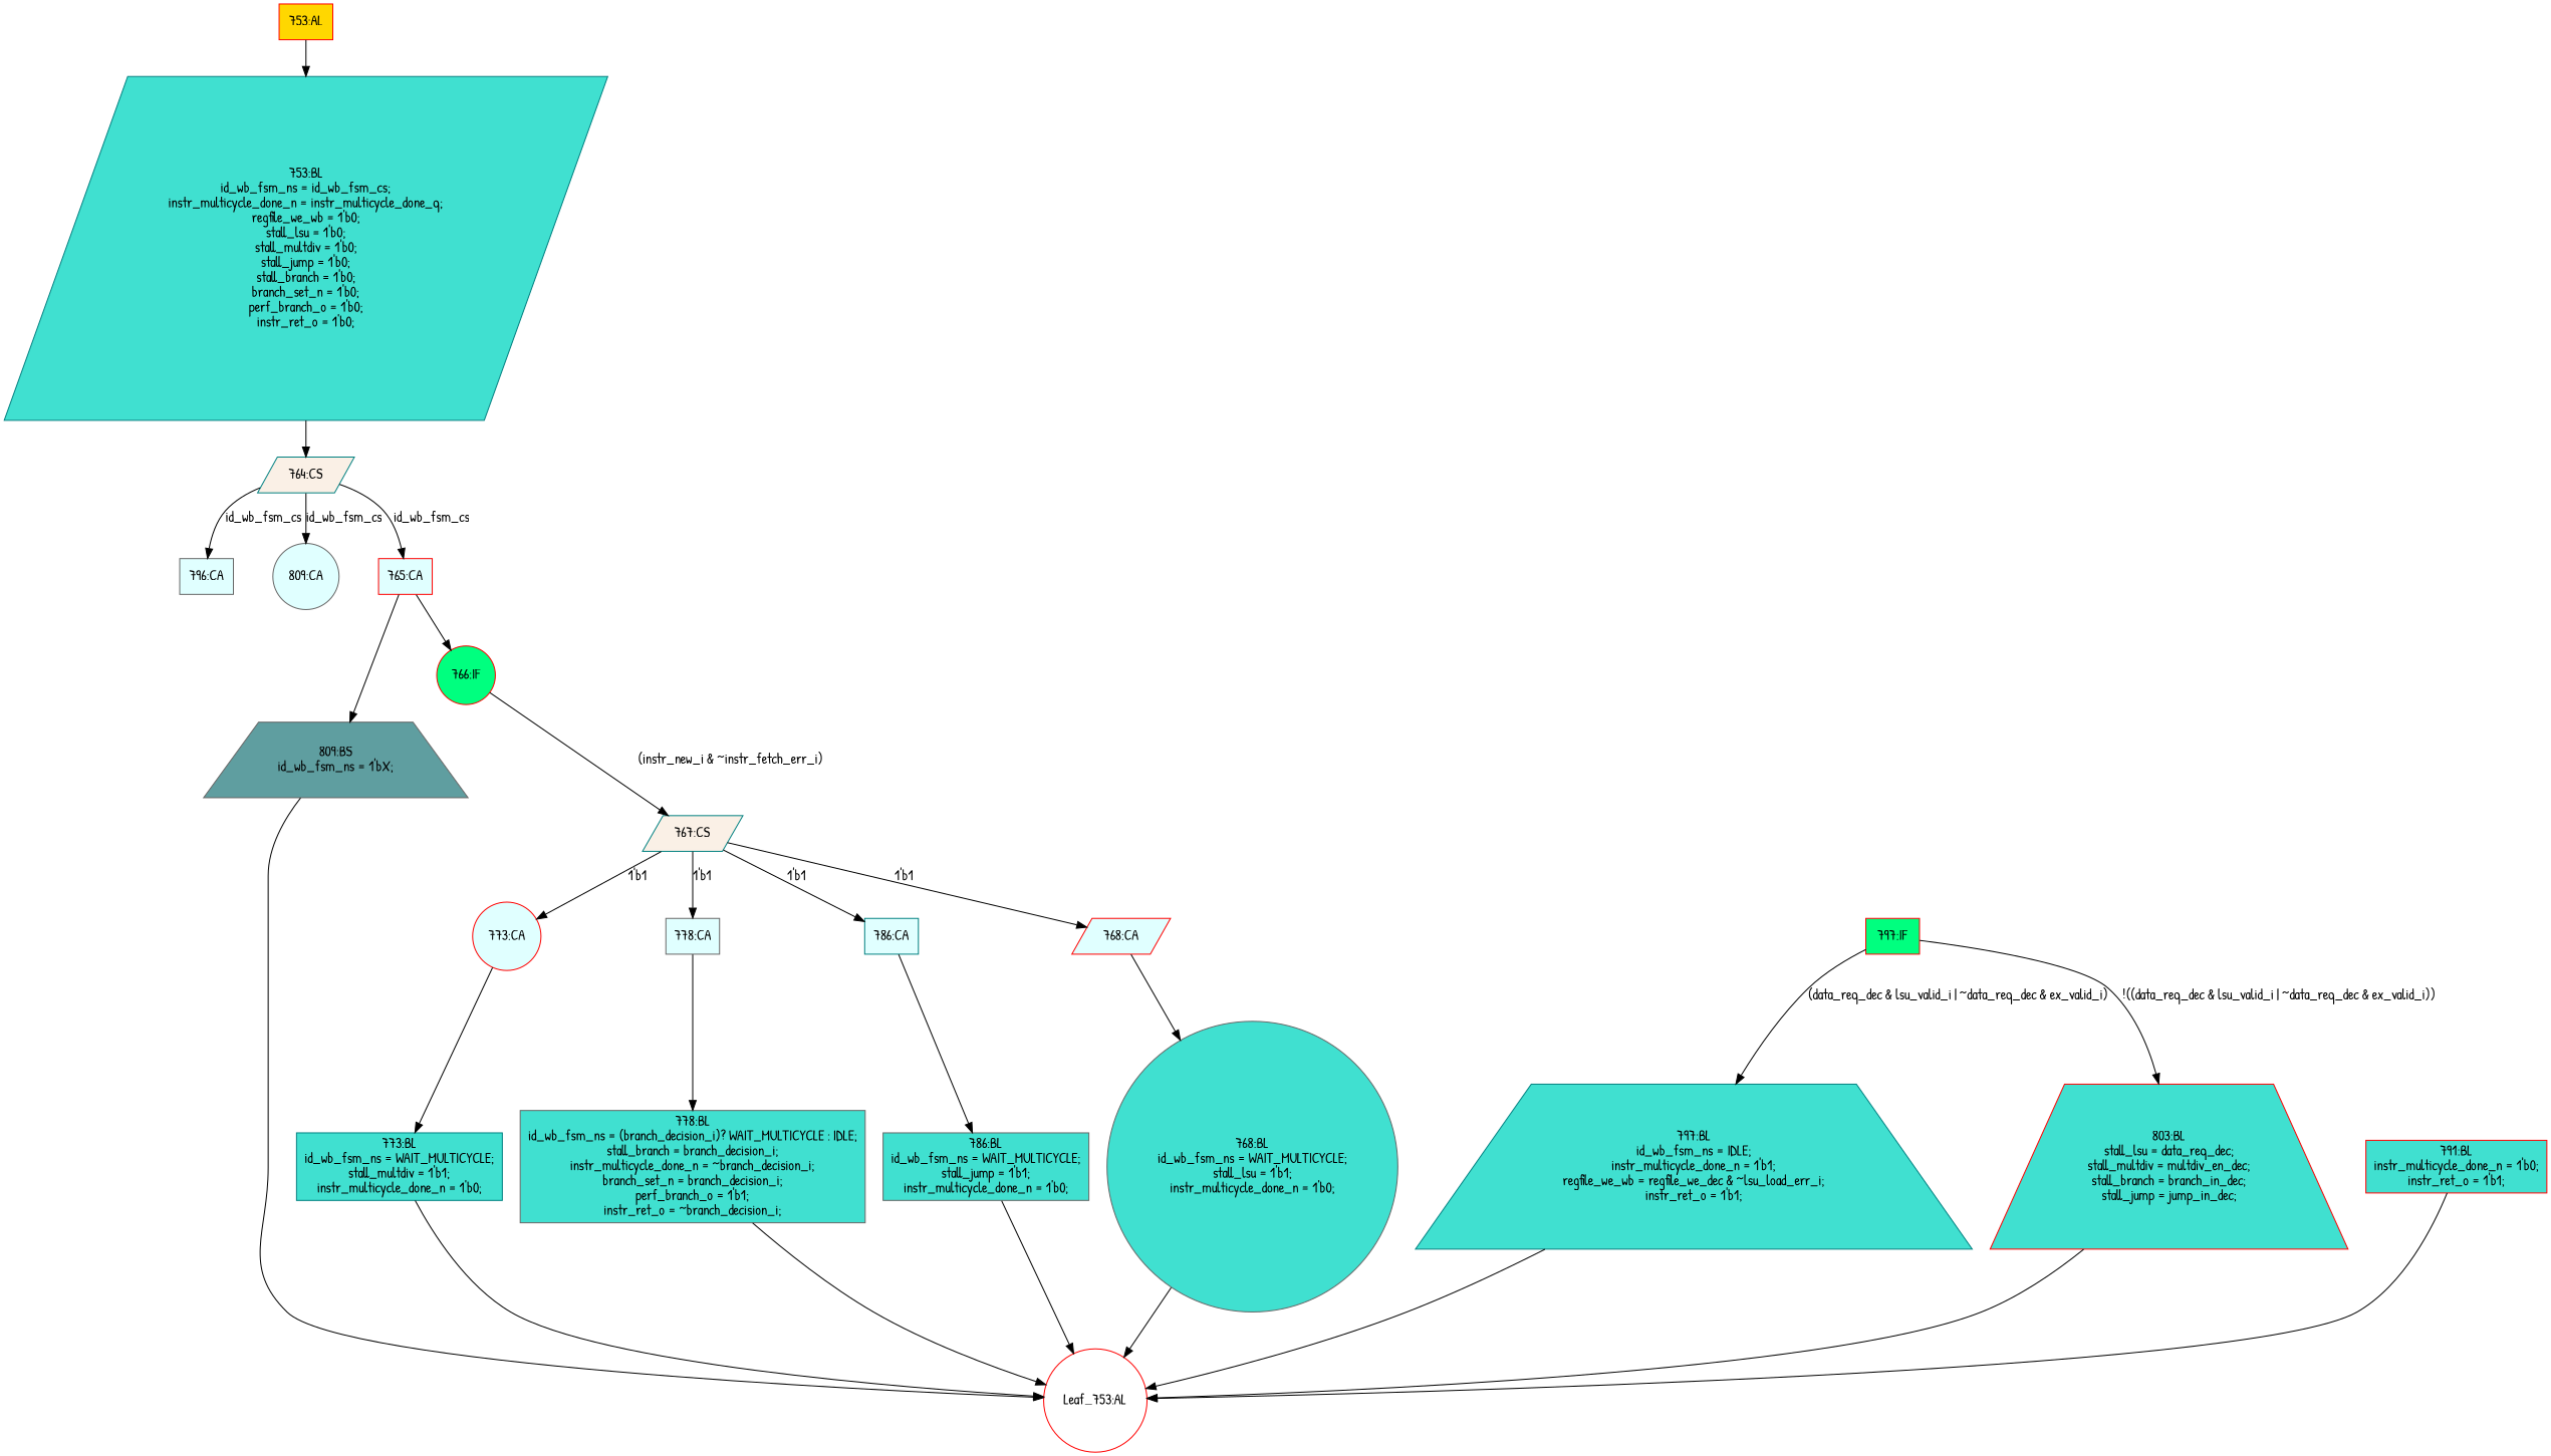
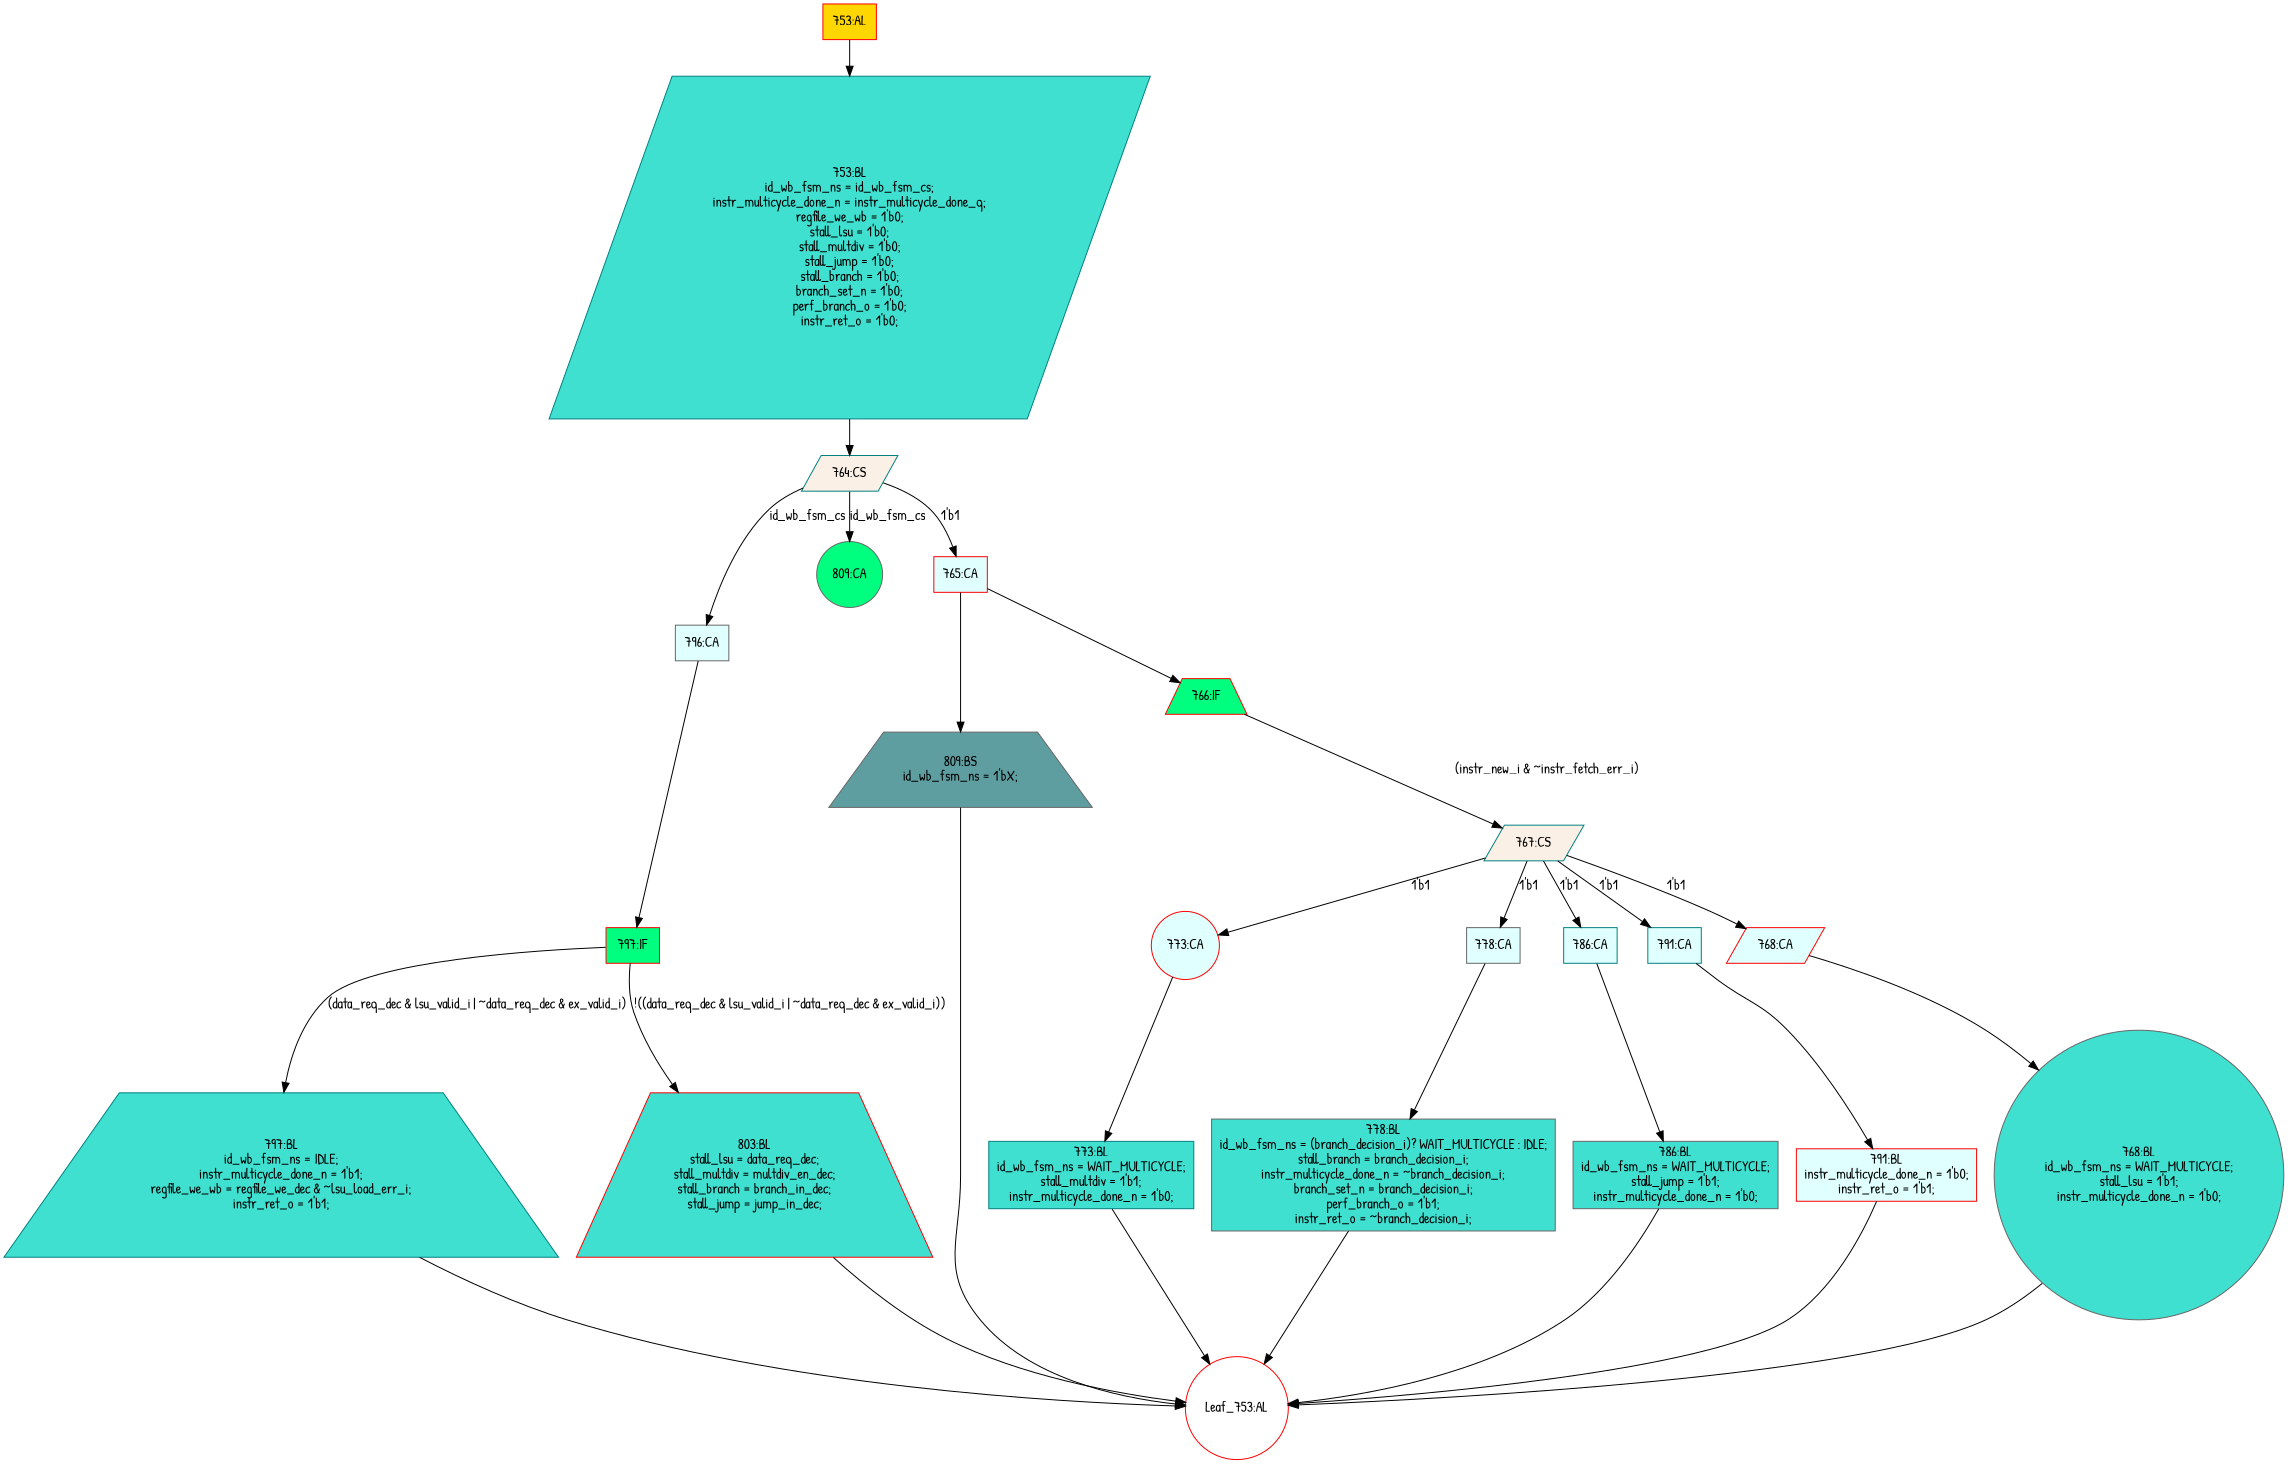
  strict digraph {
    fontname="Patrick Hand"
    node [color=red fillcolor=turquoise fontname="Patrick Hand" shape=box statements="[]" style=filled typ=Block]
    edge [cond="[]" fontname="Patrick Hand" lineno=None]
    n1 [ast="<pyverilog.vparser.ast.Always object at 0x7f22371053d0>" clk_sens=False fillcolor=gold label="753:AL" sens="['data_req_dec', 'lsu_load_err_i', 'instr_multicycle_done_q', 'regfile_we_dec', 'WAIT_MULTICYCLE', 'multdiv_en_dec', 'IDLE', 'branch_decision_i', 'branch_in_dec', 'id_wb_fsm_cs', 'jump_in_dec']" typ=Always use_var="['data_req_dec', 'lsu_load_err_i', 'instr_multicycle_done_q', 'regfile_we_dec', 'lsu_valid_i', 'instr_fetch_err_i', 'instr_new_i', 'multdiv_en_dec', 'IDLE', 'branch_decision_i', 'WAIT_MULTICYCLE', 'branch_in_dec', 'id_wb_fsm_cs', 'jump_in_dec', 'ex_valid_i']"]
    n2 [ast="<pyverilog.vparser.ast.Block object at 0x7f2237105490>" color=teal label="753:BL\nid_wb_fsm_ns = id_wb_fsm_cs;\ninstr_multicycle_done_n = instr_multicycle_done_q;\nregfile_we_wb = 1'b0;\nstall_lsu = 1'b0;\nstall_multdiv = 1'b0;\nstall_jump = 1'b0;\nstall_branch = 1'b0;\nbranch_set_n = 1'b0;\nperf_branch_o = 1'b0;\ninstr_ret_o = 1'b0;" shape=parallelogram statements="[<pyverilog.vparser.ast.BlockingSubstitution object at 0x7f22371054d0>, <pyverilog.vparser.ast.BlockingSubstitution object at 0x7f22371056d0>, <pyverilog.vparser.ast.BlockingSubstitution object at 0x7f2237105850>, <pyverilog.vparser.ast.BlockingSubstitution object at 0x7f22371059d0>, <pyverilog.vparser.ast.BlockingSubstitution object at 0x7f2237105b10>, <pyverilog.vparser.ast.BlockingSubstitution object at 0x7f2237105c90>, <pyverilog.vparser.ast.BlockingSubstitution object at 0x7f2237105dd0>, <pyverilog.vparser.ast.BlockingSubstitution object at 0x7f2237105f50>, <pyverilog.vparser.ast.BlockingSubstitution object at 0x7f2237109110>, <pyverilog.vparser.ast.BlockingSubstitution object at 0x7f2237109290>]"]
    n3 [ast="<pyverilog.vparser.ast.CaseStatement object at 0x7f2237109350>" color=teal fillcolor=linen label="764:CS" shape=parallelogram typ=CaseStatement]
    n4 [ast="<pyverilog.vparser.ast.Case object at 0x7f22370ba710>" color=gray40 fillcolor=lightcyan label="796:CA" typ=Case]
-   n5 [ast="<pyverilog.vparser.ast.Case object at 0x7f223709d750>" color=gray40 fillcolor=lightcyan label="809:CA" shape=circle typ=Case]
+   n5 [ast="<pyverilog.vparser.ast.Case object at 0x7f223709d750>" color=gray40 fillcolor=springgreen label="809:CA" shape=circle typ=Case]
    n6 [ast="<pyverilog.vparser.ast.Case object at 0x7f2237109410>" fillcolor=lightcyan label="765:CA" typ=Case]
    n7 [ast="<pyverilog.vparser.ast.IfStatement object at 0x7f22370ba7d0>" fillcolor=springgreen label="797:IF" typ=IfStatement]
    n8 [ast="<pyverilog.vparser.ast.Block object at 0x7f22370bae10>" color=teal label="797:BL\nid_wb_fsm_ns = IDLE;\ninstr_multicycle_done_n = 1'b1;\nregfile_we_wb = regfile_we_dec & ~lsu_load_err_i;\ninstr_ret_o = 1'b1;" shape=trapezium statements="[<pyverilog.vparser.ast.BlockingSubstitution object at 0x7f22370bae50>, <pyverilog.vparser.ast.BlockingSubstitution object at 0x7f22370bafd0>, <pyverilog.vparser.ast.BlockingSubstitution object at 0x7f223709d1d0>, <pyverilog.vparser.ast.BlockingSubstitution object at 0x7f223709d390>]"]
    n9 [ast="<pyverilog.vparser.ast.Block object at 0x7f22370ba810>" label="803:BL\nstall_lsu = data_req_dec;\nstall_multdiv = multdiv_en_dec;\nstall_branch = branch_in_dec;\nstall_jump = jump_in_dec;" shape=trapezium statements="[<pyverilog.vparser.ast.BlockingSubstitution object at 0x7f22370ba850>, <pyverilog.vparser.ast.BlockingSubstitution object at 0x7f22370ba9d0>, <pyverilog.vparser.ast.BlockingSubstitution object at 0x7f22370bab50>, <pyverilog.vparser.ast.BlockingSubstitution object at 0x7f22370bacd0>]"]
    n10 [def_var="['id_wb_fsm_ns', 'stall_branch', 'perf_branch_o', 'instr_ret_o', 'branch_set_n', 'stall_multdiv', 'stall_lsu', 'stall_jump', 'regfile_we_wb', 'instr_multicycle_done_n']" label="Leaf_753:AL" shape=circle fillcolor="" statements="" style="" typ=""]
    n11 [ast="<pyverilog.vparser.ast.Block object at 0x7f2237111dd0>" color=gray40 label="786:BL\nid_wb_fsm_ns = WAIT_MULTICYCLE;\nstall_jump = 1'b1;\ninstr_multicycle_done_n = 1'b0;" statements="[<pyverilog.vparser.ast.BlockingSubstitution object at 0x7f2237111e10>, <pyverilog.vparser.ast.BlockingSubstitution object at 0x7f2237111fd0>, <pyverilog.vparser.ast.BlockingSubstitution object at 0x7f22370ba150>]"]
    n12 [ast="<pyverilog.vparser.ast.Case object at 0x7f2237109b10>" fillcolor=lightcyan label="773:CA" shape=circle typ=Case]
    n13 [ast="<pyverilog.vparser.ast.Block object at 0x7f2237109bd0>" color=teal label="773:BL\nid_wb_fsm_ns = WAIT_MULTICYCLE;\nstall_multdiv = 1'b1;\ninstr_multicycle_done_n = 1'b0;" statements="[<pyverilog.vparser.ast.BlockingSubstitution object at 0x7f2237109c10>, <pyverilog.vparser.ast.BlockingSubstitution object at 0x7f2237109dd0>, <pyverilog.vparser.ast.BlockingSubstitution object at 0x7f2237109f50>]"]
    n14 [ast="<pyverilog.vparser.ast.Case object at 0x7f2237111110>" color=gray40 fillcolor=lightcyan label="778:CA" typ=Case]
    n15 [ast="<pyverilog.vparser.ast.Block object at 0x7f22371111d0>" color=gray40 label="778:BL\nid_wb_fsm_ns = (branch_decision_i)? WAIT_MULTICYCLE : IDLE;\nstall_branch = branch_decision_i;\ninstr_multicycle_done_n = ~branch_decision_i;\nbranch_set_n = branch_decision_i;\nperf_branch_o = 1'b1;\ninstr_ret_o = ~branch_decision_i;" statements="[<pyverilog.vparser.ast.BlockingSubstitution object at 0x7f2237111210>, <pyverilog.vparser.ast.BlockingSubstitution object at 0x7f22371114d0>, <pyverilog.vparser.ast.BlockingSubstitution object at 0x7f2237111690>, <pyverilog.vparser.ast.BlockingSubstitution object at 0x7f2237111890>, <pyverilog.vparser.ast.BlockingSubstitution object at 0x7f2237111a50>, <pyverilog.vparser.ast.BlockingSubstitution object at 0x7f2237111bd0>]"]
    n16 [ast="<pyverilog.vparser.ast.BlockingSubstitution object at 0x7f223709d790>" color=gray40 fillcolor=cadetblue label="809:BS\nid_wb_fsm_ns = 1'bX;" shape=trapezium statements="[<pyverilog.vparser.ast.BlockingSubstitution object at 0x7f223709d790>]" typ=BlockingSubstitution]
    n17 [ast="<pyverilog.vparser.ast.Block object at 0x7f2237109690>" color=gray40 label="768:BL\nid_wb_fsm_ns = WAIT_MULTICYCLE;\nstall_lsu = 1'b1;\ninstr_multicycle_done_n = 1'b0;" shape=circle statements="[<pyverilog.vparser.ast.BlockingSubstitution object at 0x7f22371096d0>, <pyverilog.vparser.ast.BlockingSubstitution object at 0x7f2237109850>, <pyverilog.vparser.ast.BlockingSubstitution object at 0x7f2237109990>]"]
-   n18 [ast="<pyverilog.vparser.ast.Block object at 0x7f22370ba310>" label="791:BL\ninstr_multicycle_done_n = 1'b0;\ninstr_ret_o = 1'b1;" statements="[<pyverilog.vparser.ast.BlockingSubstitution object at 0x7f22370ba350>, <pyverilog.vparser.ast.BlockingSubstitution object at 0x7f22370ba4d0>]"]
+   n18 [ast="<pyverilog.vparser.ast.Block object at 0x7f22370ba310>" fillcolor=lightcyan label="791:BL\ninstr_multicycle_done_n = 1'b0;\ninstr_ret_o = 1'b1;" statements="[<pyverilog.vparser.ast.BlockingSubstitution object at 0x7f22370ba350>, <pyverilog.vparser.ast.BlockingSubstitution object at 0x7f22370ba4d0>]"]
    n19 [ast="<pyverilog.vparser.ast.CaseStatement object at 0x7f2237109550>" color=teal fillcolor=linen label="767:CS" shape=parallelogram typ=CaseStatement]
    n20 [ast="<pyverilog.vparser.ast.Case object at 0x7f2237111d50>" color=teal fillcolor=lightcyan label="786:CA" typ=Case]
+   n21 [ast="<pyverilog.vparser.ast.Case object at 0x7f22370ba2d0>" color=teal fillcolor=lightcyan label="791:CA" typ=Case]
    n22 [ast="<pyverilog.vparser.ast.Case object at 0x7f22371095d0>" fillcolor=lightcyan label="768:CA" shape=parallelogram typ=Case]
-   n23 [ast="<pyverilog.vparser.ast.IfStatement object at 0x7f2237109490>" fillcolor=springgreen label="766:IF" shape=circle typ=IfStatement]
+   n23 [ast="<pyverilog.vparser.ast.IfStatement object at 0x7f2237109490>" fillcolor=springgreen label="766:IF" shape=trapezium typ=IfStatement]
    n1 -> n2
    n2 -> n3
    n3 -> n4 [cond="['id_wb_fsm_cs']" label=id_wb_fsm_cs lineno=764]
    n3 -> n5 [cond="['id_wb_fsm_cs']" label=id_wb_fsm_cs lineno=764]
-   n3 -> n6 [cond="['id_wb_fsm_cs']" label=id_wb_fsm_cs lineno=764]
+   n3 -> n6 [cond="['id_wb_fsm_cs']" label="1'b1" lineno=764]
+   n4 -> n7
    n6 -> n16
    n6 -> n23
    n7 -> n8 [cond="['data_req_dec', 'lsu_valid_i', 'data_req_dec', 'ex_valid_i']" label="(data_req_dec & lsu_valid_i | ~data_req_dec & ex_valid_i)" lineno=797]
    n7 -> n9 [cond="['data_req_dec', 'lsu_valid_i', 'data_req_dec', 'ex_valid_i']" label="!((data_req_dec & lsu_valid_i | ~data_req_dec & ex_valid_i))" lineno=797]
    n8 -> n10
    n9 -> n10
    n11 -> n10
    n12 -> n13
    n13 -> n10
    n14 -> n15
    n15 -> n10
    n16 -> n10
    n17 -> n10
    n18 -> n10
    n19 -> n12 [label="1'b1" lineno=767]
    n19 -> n14 [label="1'b1" lineno=767]
    n19 -> n20 [label="1'b1" lineno=767]
+   n19 -> n21 [label="1'b1" lineno=767]
    n19 -> n22 [label="1'b1" lineno=767]
    n20 -> n11
+   n21 -> n18
    n22 -> n17
    n23 -> n19 [cond="['instr_new_i', 'instr_fetch_err_i']" label="(instr_new_i & ~instr_fetch_err_i)" lineno=766]
  }
